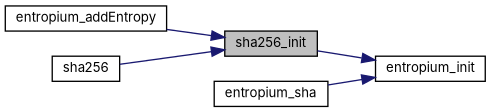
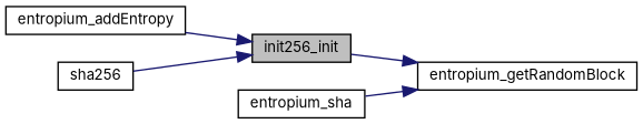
  digraph {
    fontname=Inter
    rankdir=RL
    node [color=black fontname=Inter fontsize=10 shape=record]
    edge [color=midnightblue dir=back fontname=Inter fontsize=10 labelfontname=Helvetica labelfontsize=10 style=solid]
-   n1 [fillcolor=grey75 fontcolor=black height=0.2 label=sha256_init style=filled width=0.4]
+   n1 [fillcolor=grey75 fontcolor=black height=0.2 label=init256_init style=filled width=0.4]
    n2 [height=0.2 label=entropium_addEntropy width=0.4]
    n3 [height=0.2 label=sha256 width=0.4]
-   n4 [height=0.2 label=entropium_init width=0.4]
+   n4 [height=0.2 label=entropium_getRandomBlock width=0.4]
    n5 [height=0.2 label=entropium_sha width=0.4]
    n1 -> n2
    n1 -> n3
    n4 -> n1
    n4 -> n5
  }
